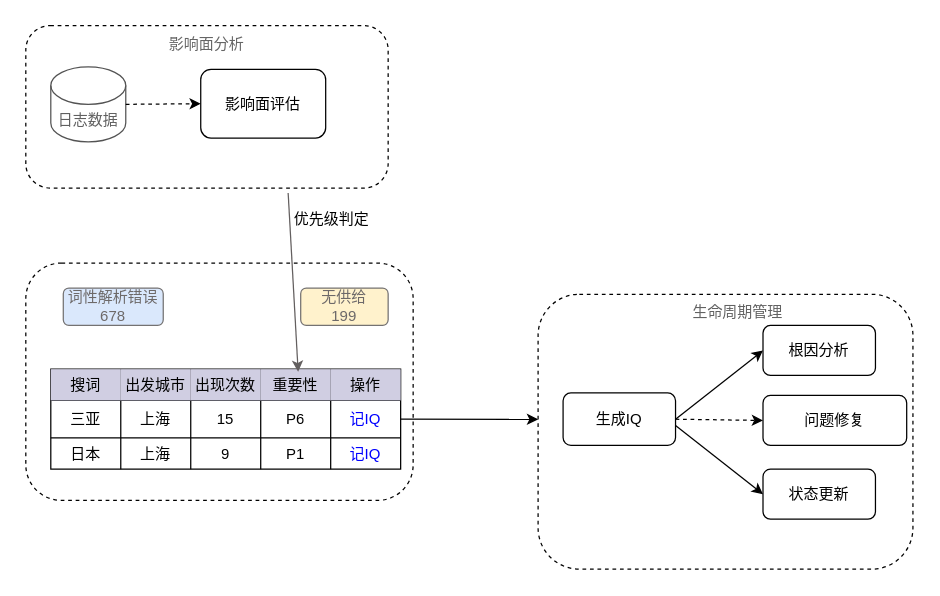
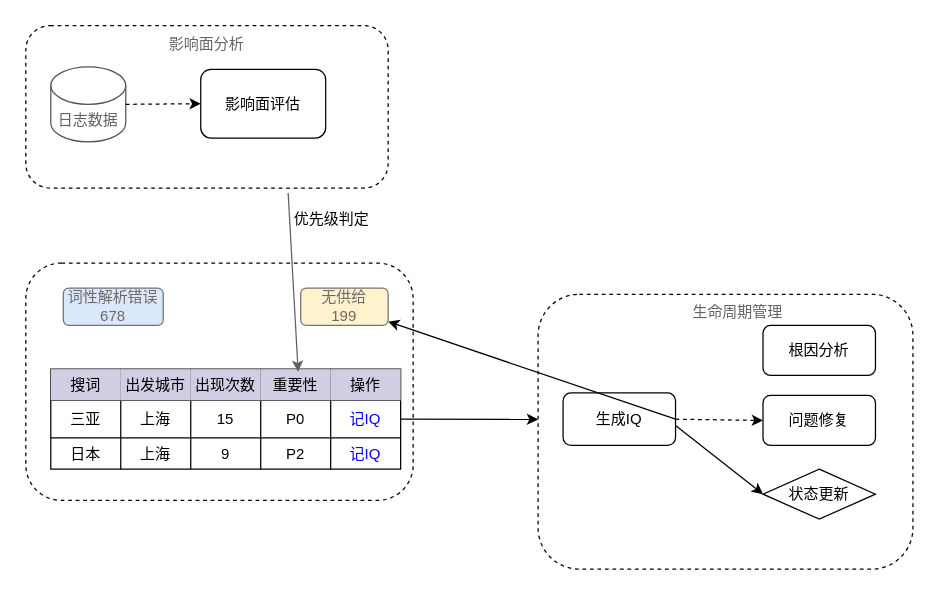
  <mxCell id="0" />
  <mxCell id="1" parent="0" />
  <mxCell id="2" value="" style="rounded=1;whiteSpace=wrap;html=1;dashed=1;" vertex="1" parent="1"><mxGeometry x="20" y="210" width="310" height="190" as="geometry" /></mxCell>
  <mxCell id="3" value="&lt;div&gt;词性解析错误&lt;/div&gt;&lt;div&gt;678&lt;/div&gt;" style="rounded=1;whiteSpace=wrap;html=1;fontColor=light-dark(#6d6969, #ededed);strokeColor=light-dark(#747272, #ededed);fillColor=#dae8fc;" vertex="1" parent="1"><mxGeometry x="50" y="230" width="80" height="30" as="geometry" /></mxCell>
  <mxCell id="4" value="无供给&lt;br&gt;&lt;div&gt;199&lt;/div&gt;" style="rounded=1;whiteSpace=wrap;html=1;fontColor=light-dark(#6d6969, #ededed);labelBorderColor=none;strokeColor=light-dark(#747272, #ededed);fillColor=#fff2cc;" vertex="1" parent="1"><mxGeometry x="240" y="230" width="70" height="30" as="geometry" /></mxCell>
  <mxCell id="5" value="" style="shape=table;startSize=0;container=1;collapsible=0;childLayout=tableLayout;fontSize=12;" vertex="1" parent="1"><mxGeometry x="40" y="295" width="280" height="80" as="geometry" /></mxCell>
  <mxCell id="6" value="" style="shape=tableRow;horizontal=0;startSize=0;swimlaneHead=0;swimlaneBody=0;strokeColor=inherit;top=0;left=0;bottom=0;right=0;collapsible=0;dropTarget=0;fillColor=none;points=[[0,0.5],[1,0.5]];portConstraint=eastwest;fontSize=12;" vertex="1" parent="5"><mxGeometry width="280" height="25" as="geometry" /></mxCell>
  <mxCell id="7" value="搜词" style="shape=partialRectangle;html=1;whiteSpace=wrap;connectable=0;strokeColor=#56517e;overflow=hidden;fillColor=#d0cee2;top=0;left=0;bottom=0;right=0;pointerEvents=1;fontSize=12;" vertex="1" parent="6"><mxGeometry width="56" height="25" as="geometry"><mxRectangle width="56" height="25" as="alternateBounds" /></mxGeometry></mxCell>
  <mxCell id="8" value="出发城市" style="shape=partialRectangle;html=1;whiteSpace=wrap;connectable=0;strokeColor=#56517e;overflow=hidden;fillColor=#d0cee2;top=0;left=0;bottom=0;right=0;pointerEvents=1;fontSize=12;" vertex="1" parent="6"><mxGeometry x="56" width="56" height="25" as="geometry"><mxRectangle width="56" height="25" as="alternateBounds" /></mxGeometry></mxCell>
  <mxCell id="9" value="出现次数" style="shape=partialRectangle;html=1;whiteSpace=wrap;connectable=0;strokeColor=#56517e;overflow=hidden;fillColor=#d0cee2;top=0;left=0;bottom=0;right=0;pointerEvents=1;fontSize=12;" vertex="1" parent="6"><mxGeometry x="112" width="56" height="25" as="geometry"><mxRectangle width="56" height="25" as="alternateBounds" /></mxGeometry></mxCell>
  <mxCell id="10" value="重要性" style="shape=partialRectangle;html=1;whiteSpace=wrap;connectable=0;strokeColor=#56517e;overflow=hidden;fillColor=#d0cee2;top=0;left=0;bottom=0;right=0;pointerEvents=1;fontSize=12;" vertex="1" parent="6"><mxGeometry x="168" width="56" height="25" as="geometry"><mxRectangle width="56" height="25" as="alternateBounds" /></mxGeometry></mxCell>
  <mxCell id="11" value="操作" style="shape=partialRectangle;html=1;whiteSpace=wrap;connectable=0;strokeColor=#56517e;overflow=hidden;fillColor=#d0cee2;top=0;left=0;bottom=0;right=0;pointerEvents=1;fontSize=12;" vertex="1" parent="6"><mxGeometry x="224" width="56" height="25" as="geometry"><mxRectangle width="56" height="25" as="alternateBounds" /></mxGeometry></mxCell>
  <mxCell id="12" value="" style="shape=tableRow;horizontal=0;startSize=0;swimlaneHead=0;swimlaneBody=0;strokeColor=inherit;top=0;left=0;bottom=0;right=0;collapsible=0;dropTarget=0;fillColor=none;points=[[0,0.5],[1,0.5]];portConstraint=eastwest;fontSize=12;" vertex="1" parent="5"><mxGeometry y="25" width="280" height="30" as="geometry" /></mxCell>
  <mxCell id="13" value="三亚" style="shape=partialRectangle;html=1;whiteSpace=wrap;connectable=0;strokeColor=inherit;overflow=hidden;fillColor=none;top=0;left=0;bottom=0;right=0;pointerEvents=1;fontSize=12;" vertex="1" parent="12"><mxGeometry width="56" height="30" as="geometry"><mxRectangle width="56" height="30" as="alternateBounds" /></mxGeometry></mxCell>
  <mxCell id="14" value="上海" style="shape=partialRectangle;html=1;whiteSpace=wrap;connectable=0;strokeColor=inherit;overflow=hidden;fillColor=none;top=0;left=0;bottom=0;right=0;pointerEvents=1;fontSize=12;" vertex="1" parent="12"><mxGeometry x="56" width="56" height="30" as="geometry"><mxRectangle width="56" height="30" as="alternateBounds" /></mxGeometry></mxCell>
  <mxCell id="15" value="15" style="shape=partialRectangle;html=1;whiteSpace=wrap;connectable=0;strokeColor=inherit;overflow=hidden;fillColor=none;top=0;left=0;bottom=0;right=0;pointerEvents=1;fontSize=12;" vertex="1" parent="12"><mxGeometry x="112" width="56" height="30" as="geometry"><mxRectangle width="56" height="30" as="alternateBounds" /></mxGeometry></mxCell>
- <mxCell id="16" value="P6" style="shape=partialRectangle;html=1;whiteSpace=wrap;connectable=0;strokeColor=inherit;overflow=hidden;fillColor=none;top=0;left=0;bottom=0;right=0;pointerEvents=1;fontSize=12;" vertex="1" parent="12"><mxGeometry x="168" width="56" height="30" as="geometry"><mxRectangle width="56" height="30" as="alternateBounds" /></mxGeometry></mxCell>
+ <mxCell id="16" value="P0" style="shape=partialRectangle;html=1;whiteSpace=wrap;connectable=0;strokeColor=inherit;overflow=hidden;fillColor=none;top=0;left=0;bottom=0;right=0;pointerEvents=1;fontSize=12;" vertex="1" parent="12"><mxGeometry x="168" width="56" height="30" as="geometry"><mxRectangle width="56" height="30" as="alternateBounds" /></mxGeometry></mxCell>
  <mxCell id="17" value="&lt;span style=&quot;color: rgb(0, 0, 255);&quot;&gt;记IQ&lt;/span&gt;" style="shape=partialRectangle;html=1;whiteSpace=wrap;connectable=0;strokeColor=inherit;overflow=hidden;fillColor=none;top=0;left=0;bottom=0;right=0;pointerEvents=1;fontSize=12;" vertex="1" parent="12"><mxGeometry x="224" width="56" height="30" as="geometry"><mxRectangle width="56" height="30" as="alternateBounds" /></mxGeometry></mxCell>
  <mxCell id="18" value="" style="shape=tableRow;horizontal=0;startSize=0;swimlaneHead=0;swimlaneBody=0;strokeColor=inherit;top=0;left=0;bottom=0;right=0;collapsible=0;dropTarget=0;fillColor=none;points=[[0,0.5],[1,0.5]];portConstraint=eastwest;fontSize=12;" vertex="1" parent="5"><mxGeometry y="55" width="280" height="25" as="geometry" /></mxCell>
  <mxCell id="19" value="日本" style="shape=partialRectangle;html=1;whiteSpace=wrap;connectable=0;strokeColor=inherit;overflow=hidden;fillColor=none;top=0;left=0;bottom=0;right=0;pointerEvents=1;fontSize=12;" vertex="1" parent="18"><mxGeometry width="56" height="25" as="geometry"><mxRectangle width="56" height="25" as="alternateBounds" /></mxGeometry></mxCell>
  <mxCell id="20" value="上海" style="shape=partialRectangle;html=1;whiteSpace=wrap;connectable=0;strokeColor=inherit;overflow=hidden;fillColor=none;top=0;left=0;bottom=0;right=0;pointerEvents=1;fontSize=12;" vertex="1" parent="18"><mxGeometry x="56" width="56" height="25" as="geometry"><mxRectangle width="56" height="25" as="alternateBounds" /></mxGeometry></mxCell>
  <mxCell id="21" value="9" style="shape=partialRectangle;html=1;whiteSpace=wrap;connectable=0;strokeColor=inherit;overflow=hidden;fillColor=none;top=0;left=0;bottom=0;right=0;pointerEvents=1;fontSize=12;" vertex="1" parent="18"><mxGeometry x="112" width="56" height="25" as="geometry"><mxRectangle width="56" height="25" as="alternateBounds" /></mxGeometry></mxCell>
- <mxCell id="22" value="P1" style="shape=partialRectangle;html=1;whiteSpace=wrap;connectable=0;strokeColor=inherit;overflow=hidden;fillColor=none;top=0;left=0;bottom=0;right=0;pointerEvents=1;fontSize=12;" vertex="1" parent="18"><mxGeometry x="168" width="56" height="25" as="geometry"><mxRectangle width="56" height="25" as="alternateBounds" /></mxGeometry></mxCell>
+ <mxCell id="22" value="P2" style="shape=partialRectangle;html=1;whiteSpace=wrap;connectable=0;strokeColor=inherit;overflow=hidden;fillColor=none;top=0;left=0;bottom=0;right=0;pointerEvents=1;fontSize=12;" vertex="1" parent="18"><mxGeometry x="168" width="56" height="25" as="geometry"><mxRectangle width="56" height="25" as="alternateBounds" /></mxGeometry></mxCell>
  <mxCell id="23" value="&lt;span style=&quot;color: rgb(0, 0, 255);&quot;&gt;记IQ&lt;/span&gt;" style="shape=partialRectangle;html=1;whiteSpace=wrap;connectable=0;strokeColor=inherit;overflow=hidden;fillColor=none;top=0;left=0;bottom=0;right=0;pointerEvents=1;fontSize=12;" vertex="1" parent="18"><mxGeometry x="224" width="56" height="25" as="geometry"><mxRectangle width="56" height="25" as="alternateBounds" /></mxGeometry></mxCell>
  <mxCell id="24" value="" style="rounded=1;whiteSpace=wrap;html=1;strokeColor=default;align=center;verticalAlign=middle;fontFamily=Helvetica;fontSize=12;fontColor=default;fillColor=default;dashed=1;" vertex="1" parent="1"><mxGeometry x="20" y="20" width="290" height="130" as="geometry" /></mxCell>
  <mxCell id="25" value="&lt;font style=&quot;color: rgb(96, 96, 96);&quot;&gt;日志数据&lt;/font&gt;" style="shape=cylinder3;whiteSpace=wrap;html=1;boundedLbl=1;backgroundOutline=1;size=15;strokeColor=#535353;align=center;verticalAlign=middle;fontFamily=Helvetica;fontSize=12;fontColor=default;fillColor=default;" vertex="1" parent="1"><mxGeometry x="40" y="53" width="60" height="60" as="geometry" /></mxCell>
  <mxCell id="26" value="影响面评估" style="rounded=1;whiteSpace=wrap;html=1;strokeColor=default;align=center;verticalAlign=middle;fontFamily=Helvetica;fontSize=12;fontColor=default;fillColor=default;" vertex="1" parent="1"><mxGeometry x="160" y="55" width="100" height="55" as="geometry" /></mxCell>
  <mxCell id="27" value="" style="endArrow=classic;html=1;rounded=0;fontFamily=Helvetica;fontSize=12;fontColor=default;exitX=0.724;exitY=1.031;exitDx=0;exitDy=0;entryX=0.707;entryY=0.025;entryDx=0;entryDy=0;entryPerimeter=0;exitPerimeter=0;strokeColor=light-dark(#635f5f, #ededed);" edge="1" parent="1" source="24" target="5"><mxGeometry width="50" height="50" relative="1" as="geometry"><mxPoint x="380" y="190" as="sourcePoint" /><mxPoint x="430" y="140" as="targetPoint" /></mxGeometry></mxCell>
  <mxCell id="28" value="" style="rounded=1;whiteSpace=wrap;html=1;strokeColor=default;align=center;verticalAlign=middle;fontFamily=Helvetica;fontSize=12;fontColor=default;fillColor=default;dashed=1;" vertex="1" parent="1"><mxGeometry x="430" y="235" width="300" height="220" as="geometry" /></mxCell>
  <mxCell id="29" value="" style="endArrow=classic;html=1;rounded=0;fontFamily=Helvetica;fontSize=12;fontColor=default;exitX=1;exitY=0.5;exitDx=0;exitDy=0;exitPerimeter=0;entryX=0;entryY=0.5;entryDx=0;entryDy=0;dashed=1;" edge="1" parent="1" source="25" target="26"><mxGeometry width="50" height="50" relative="1" as="geometry"><mxPoint x="120" y="80" as="sourcePoint" /><mxPoint x="170" y="30" as="targetPoint" /></mxGeometry></mxCell>
  <mxCell id="30" value="" style="endArrow=classic;html=1;rounded=0;fontFamily=Helvetica;fontSize=12;fontColor=default;exitX=1;exitY=0.5;exitDx=0;exitDy=0;entryX=0;entryY=0.455;entryDx=0;entryDy=0;entryPerimeter=0;" edge="1" parent="1" source="12" target="28"><mxGeometry width="50" height="50" relative="1" as="geometry"><mxPoint x="370" y="360" as="sourcePoint" /><mxPoint x="420" y="310" as="targetPoint" /></mxGeometry></mxCell>
  <mxCell id="31" value="优先级判定" style="text;html=1;align=center;verticalAlign=middle;whiteSpace=wrap;rounded=0;fontFamily=Helvetica;fontSize=12;fontColor=default;" vertex="1" parent="1"><mxGeometry x="230" y="160" width="70" height="30" as="geometry" /></mxCell>
  <mxCell id="32" value="生成IQ" style="rounded=1;whiteSpace=wrap;html=1;strokeColor=default;align=center;verticalAlign=middle;fontFamily=Helvetica;fontSize=12;fontColor=default;fillColor=default;" vertex="1" parent="1"><mxGeometry x="450" y="314" width="90" height="42" as="geometry" /></mxCell>
- <mxCell id="33" value="问题修复" style="rounded=1;whiteSpace=wrap;html=1;strokeColor=default;align=center;verticalAlign=middle;fontFamily=Helvetica;fontSize=12;fontColor=default;fillColor=default;" vertex="1" parent="1"><mxGeometry x="610" y="316" width="115" height="40" as="geometry" /></mxCell>
+ <mxCell id="33" value="问题修复" style="rounded=1;whiteSpace=wrap;html=1;strokeColor=default;align=center;verticalAlign=middle;fontFamily=Helvetica;fontSize=12;fontColor=default;fillColor=default;" vertex="1" parent="1"><mxGeometry x="610" y="316" width="90" height="40" as="geometry" /></mxCell>
  <mxCell id="34" value="影响面分析" style="text;html=1;align=center;verticalAlign=middle;whiteSpace=wrap;rounded=0;fontFamily=Helvetica;fontSize=12;fontColor=#656565;" vertex="1" parent="1"><mxGeometry x="130" y="20" width="70" height="30" as="geometry" /></mxCell>
  <mxCell id="35" value="根因分析" style="rounded=1;whiteSpace=wrap;html=1;strokeColor=default;align=center;verticalAlign=middle;fontFamily=Helvetica;fontSize=12;fontColor=default;fillColor=default;" vertex="1" parent="1"><mxGeometry x="610" y="260" width="90" height="40" as="geometry" /></mxCell>
- <mxCell id="36" value="状态更新" style="rounded=1;whiteSpace=wrap;html=1;strokeColor=default;align=center;verticalAlign=middle;fontFamily=Helvetica;fontSize=12;fontColor=default;fillColor=default;" vertex="1" parent="1"><mxGeometry x="610" y="375" width="90" height="40" as="geometry" /></mxCell>
- <mxCell id="37" value="" style="endArrow=classic;html=1;rounded=0;fontFamily=Helvetica;fontSize=12;fontColor=default;exitX=1;exitY=0.5;exitDx=0;exitDy=0;entryX=0;entryY=0.5;entryDx=0;entryDy=0;" edge="1" parent="1" source="32" target="35"><mxGeometry width="50" height="50" relative="1" as="geometry"><mxPoint x="540" y="570" as="sourcePoint" /><mxPoint x="590" y="520" as="targetPoint" /></mxGeometry></mxCell>
+ <mxCell id="36" value="状态更新" style="rhombus;whiteSpace=wrap;html=1;strokeColor=default;align=center;verticalAlign=middle;fontFamily=Helvetica;fontSize=12;fontColor=default;fillColor=default;" vertex="1" parent="1"><mxGeometry x="610" y="375" width="90" height="40" as="geometry" /></mxCell>
+ <mxCell id="37" value="" style="endArrow=classic;html=1;rounded=0;fontFamily=Helvetica;fontSize=12;fontColor=default;exitX=1;exitY=0.5;exitDx=0;exitDy=0;" edge="1" parent="1" source="32" target="4"><mxGeometry width="50" height="50" relative="1" as="geometry"><mxPoint x="540" y="570" as="sourcePoint" /><mxPoint x="590" y="520" as="targetPoint" /></mxGeometry></mxCell>
  <mxCell id="38" value="" style="endArrow=classic;html=1;rounded=0;fontFamily=Helvetica;fontSize=12;fontColor=default;exitX=1;exitY=0.5;exitDx=0;exitDy=0;entryX=0;entryY=0.5;entryDx=0;entryDy=0;dashed=1;" edge="1" parent="1" source="32" target="33"><mxGeometry width="50" height="50" relative="1" as="geometry"><mxPoint x="590" y="565" as="sourcePoint" /><mxPoint x="660" y="510" as="targetPoint" /></mxGeometry></mxCell>
  <mxCell id="39" value="" style="endArrow=classic;html=1;rounded=0;fontFamily=Helvetica;fontSize=12;fontColor=default;entryX=0;entryY=0.5;entryDx=0;entryDy=0;" edge="1" parent="1" target="36"><mxGeometry width="50" height="50" relative="1" as="geometry"><mxPoint x="540" y="340" as="sourcePoint" /><mxPoint x="660" y="371" as="targetPoint" /></mxGeometry></mxCell>
  <mxCell id="40" value="生命周期管理" style="text;html=1;align=center;verticalAlign=middle;whiteSpace=wrap;rounded=0;fontFamily=Helvetica;fontSize=12;fontColor=#626262;" vertex="1" parent="1"><mxGeometry x="550" y="235" width="80" height="30" as="geometry" /></mxCell>
